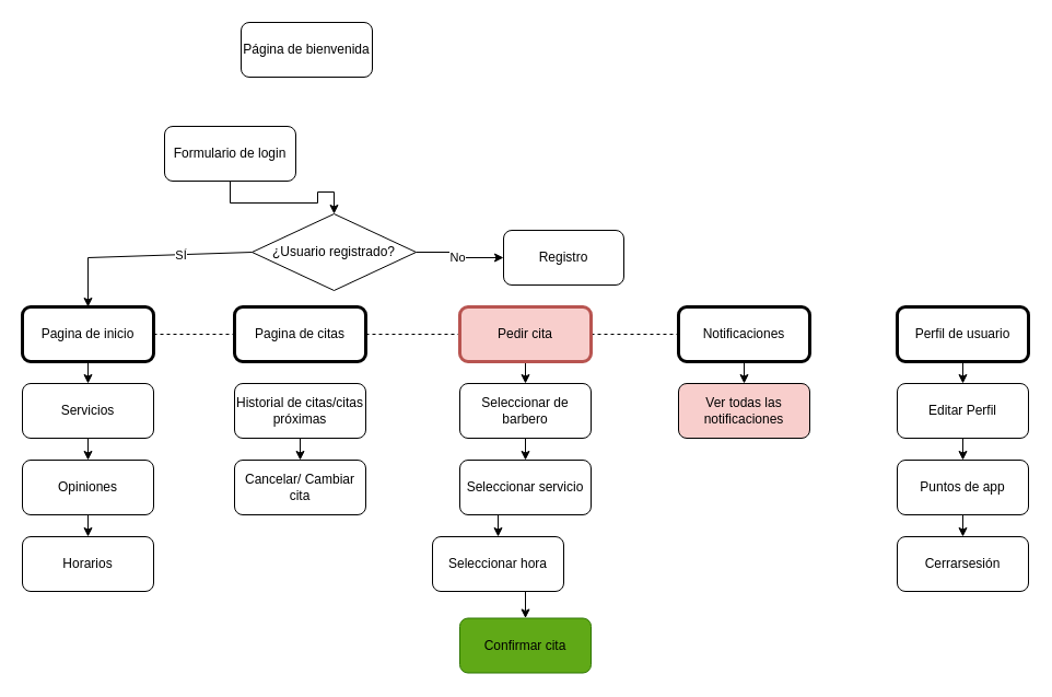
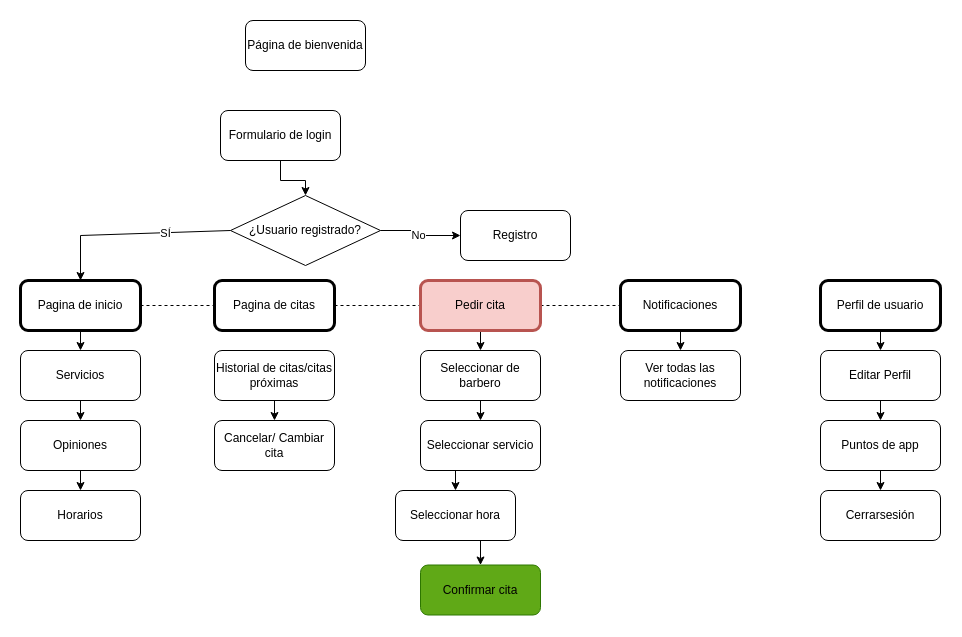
  <mxCell id="0" />
  <mxCell id="1" parent="0" />
- <mxCell id="2" value="Página de bienvenida" style="rounded=1;whiteSpace=wrap;html=1;" parent="1" vertex="1"><mxGeometry x="220" y="20" width="120" height="50" as="geometry" /></mxCell>
+ <mxCell id="2" value="Página de bienvenida" style="rounded=1;whiteSpace=wrap;html=1;" parent="1" vertex="1"><mxGeometry x="245" y="20" width="120" height="50" as="geometry" /></mxCell>
  <mxCell id="3" style="edgeStyle=orthogonalEdgeStyle;rounded=0;orthogonalLoop=1;jettySize=auto;html=1;exitX=0.5;exitY=1;exitDx=0;exitDy=0;entryX=0.5;entryY=0;entryDx=0;entryDy=0;" parent="1" source="4" target="7" edge="1"><mxGeometry relative="1" as="geometry" /></mxCell>
- <mxCell id="4" value="Formulario de login" style="rounded=1;whiteSpace=wrap;html=1;" parent="1" vertex="1"><mxGeometry x="150" y="115" width="120" height="50" as="geometry" /></mxCell>
+ <mxCell id="4" value="Formulario de login" style="rounded=1;whiteSpace=wrap;html=1;" parent="1" vertex="1"><mxGeometry x="220" y="110" width="120" height="50" as="geometry" /></mxCell>
  <mxCell id="5" style="edgeStyle=orthogonalEdgeStyle;rounded=0;orthogonalLoop=1;jettySize=auto;html=1;exitX=1;exitY=0.5;exitDx=0;exitDy=0;" parent="1" source="7" target="13" edge="1"><mxGeometry relative="1" as="geometry" /></mxCell>
  <mxCell id="6" value="No" style="edgeLabel;html=1;align=center;verticalAlign=middle;resizable=0;points=[];" parent="5" vertex="1" connectable="0"><mxGeometry x="0.044" relative="1" as="geometry"><mxPoint x="-3" as="offset" /></mxGeometry></mxCell>
  <mxCell id="7" value="¿Usuario registrado?" style="shape=rhombus;html=1;dashed=0;whiteSpace=wrap;perimeter=rhombusPerimeter;" parent="1" vertex="1"><mxGeometry x="230" y="195" width="150" height="70" as="geometry" /></mxCell>
  <mxCell id="8" value="" style="endArrow=classic;html=1;rounded=0;exitX=0;exitY=0.5;exitDx=0;exitDy=0;entryX=0.5;entryY=0;entryDx=0;entryDy=0;" parent="1" source="7" target="12" edge="1"><mxGeometry width="50" height="50" relative="1" as="geometry"><mxPoint x="240" y="250" as="sourcePoint" /><mxPoint x="160" y="235" as="targetPoint" /><Array as="points"><mxPoint x="80" y="235" /></Array></mxGeometry></mxCell>
  <mxCell id="9" value="SÍ" style="edgeLabel;html=1;align=center;verticalAlign=middle;resizable=0;points=[];" parent="8" vertex="1" connectable="0"><mxGeometry x="-0.099" y="2" relative="1" as="geometry"><mxPoint x="22" y="-2" as="offset" /></mxGeometry></mxCell>
  <mxCell id="10" style="edgeStyle=orthogonalEdgeStyle;rounded=0;orthogonalLoop=1;jettySize=auto;html=1;exitX=1;exitY=0.5;exitDx=0;exitDy=0;entryX=0;entryY=0.5;entryDx=0;entryDy=0;dashed=1;endArrow=none;endFill=0;" parent="1" source="12" target="20" edge="1"><mxGeometry relative="1" as="geometry" /></mxCell>
  <mxCell id="11" style="edgeStyle=orthogonalEdgeStyle;rounded=0;orthogonalLoop=1;jettySize=auto;html=1;exitX=0.5;exitY=1;exitDx=0;exitDy=0;entryX=0.5;entryY=0;entryDx=0;entryDy=0;" parent="1" source="12" target="15" edge="1"><mxGeometry relative="1" as="geometry" /></mxCell>
  <mxCell id="12" value="Pagina de inicio" style="rounded=1;whiteSpace=wrap;html=1;strokeWidth=3;" parent="1" vertex="1"><mxGeometry x="20" y="280" width="120" height="50" as="geometry" /></mxCell>
  <mxCell id="13" value="Registro" style="rounded=1;whiteSpace=wrap;html=1;" parent="1" vertex="1"><mxGeometry x="460" y="210" width="110" height="50" as="geometry" /></mxCell>
  <mxCell id="14" style="edgeStyle=orthogonalEdgeStyle;rounded=0;orthogonalLoop=1;jettySize=auto;html=1;exitX=0.5;exitY=1;exitDx=0;exitDy=0;entryX=0.5;entryY=0;entryDx=0;entryDy=0;" parent="1" source="15" target="17" edge="1"><mxGeometry relative="1" as="geometry" /></mxCell>
  <mxCell id="15" value="Servicios" style="rounded=1;whiteSpace=wrap;html=1;" parent="1" vertex="1"><mxGeometry x="20" y="350" width="120" height="50" as="geometry" /></mxCell>
  <mxCell id="16" style="edgeStyle=orthogonalEdgeStyle;rounded=0;orthogonalLoop=1;jettySize=auto;html=1;exitX=0.5;exitY=1;exitDx=0;exitDy=0;entryX=0.5;entryY=0;entryDx=0;entryDy=0;" parent="1" source="17" target="18" edge="1"><mxGeometry relative="1" as="geometry" /></mxCell>
  <mxCell id="17" value="Opiniones" style="rounded=1;whiteSpace=wrap;html=1;" parent="1" vertex="1"><mxGeometry x="20" y="420" width="120" height="50" as="geometry" /></mxCell>
  <mxCell id="18" value="Horarios" style="rounded=1;whiteSpace=wrap;html=1;" parent="1" vertex="1"><mxGeometry x="20" y="490" width="120" height="50" as="geometry" /></mxCell>
  <mxCell id="19" style="edgeStyle=orthogonalEdgeStyle;rounded=0;orthogonalLoop=1;jettySize=auto;html=1;exitX=1;exitY=0.5;exitDx=0;exitDy=0;entryX=0;entryY=0.5;entryDx=0;entryDy=0;endArrow=none;endFill=0;dashed=1;" parent="1" source="20" target="26" edge="1"><mxGeometry relative="1" as="geometry" /></mxCell>
  <mxCell id="20" value="Pagina de citas" style="rounded=1;whiteSpace=wrap;html=1;strokeWidth=3;" parent="1" vertex="1"><mxGeometry x="214" y="280" width="120" height="50" as="geometry" /></mxCell>
  <mxCell id="21" style="edgeStyle=orthogonalEdgeStyle;rounded=0;orthogonalLoop=1;jettySize=auto;html=1;exitX=0.5;exitY=1;exitDx=0;exitDy=0;entryX=0.5;entryY=0;entryDx=0;entryDy=0;" parent="1" source="22" target="23" edge="1"><mxGeometry relative="1" as="geometry" /></mxCell>
  <mxCell id="22" value="Historial de citas/citas próximas" style="rounded=1;whiteSpace=wrap;html=1;" parent="1" vertex="1"><mxGeometry x="214" y="350" width="120" height="50" as="geometry" /></mxCell>
  <mxCell id="23" value="Cancelar/ Cambiar cita" style="rounded=1;whiteSpace=wrap;html=1;" parent="1" vertex="1"><mxGeometry x="214" y="420" width="120" height="50" as="geometry" /></mxCell>
  <mxCell id="24" style="edgeStyle=orthogonalEdgeStyle;rounded=0;orthogonalLoop=1;jettySize=auto;html=1;exitX=1;exitY=0.5;exitDx=0;exitDy=0;entryX=0;entryY=0.5;entryDx=0;entryDy=0;startArrow=none;startFill=0;dashed=1;endArrow=none;endFill=0;" parent="1" source="26" target="35" edge="1"><mxGeometry relative="1" as="geometry" /></mxCell>
  <mxCell id="25" style="edgeStyle=orthogonalEdgeStyle;rounded=0;orthogonalLoop=1;jettySize=auto;html=1;exitX=0.5;exitY=1;exitDx=0;exitDy=0;entryX=0.5;entryY=0;entryDx=0;entryDy=0;" parent="1" source="26" target="28" edge="1"><mxGeometry relative="1" as="geometry" /></mxCell>
  <mxCell id="26" value="Pedir cita" style="rounded=1;whiteSpace=wrap;html=1;strokeWidth=3;fillColor=#f8cecc;strokeColor=#b85450;" parent="1" vertex="1"><mxGeometry x="420" y="280" width="120" height="50" as="geometry" /></mxCell>
  <mxCell id="27" style="edgeStyle=orthogonalEdgeStyle;rounded=0;orthogonalLoop=1;jettySize=auto;html=1;exitX=0.5;exitY=1;exitDx=0;exitDy=0;entryX=0.5;entryY=0;entryDx=0;entryDy=0;" parent="1" source="28" target="30" edge="1"><mxGeometry relative="1" as="geometry" /></mxCell>
  <mxCell id="28" value="Seleccionar de barbero" style="rounded=1;whiteSpace=wrap;html=1;" parent="1" vertex="1"><mxGeometry x="420" y="350" width="120" height="50" as="geometry" /></mxCell>
  <mxCell id="29" style="edgeStyle=orthogonalEdgeStyle;rounded=0;orthogonalLoop=1;jettySize=auto;html=1;exitX=0.5;exitY=1;exitDx=0;exitDy=0;entryX=0.5;entryY=0;entryDx=0;entryDy=0;" parent="1" source="30" target="32" edge="1"><mxGeometry relative="1" as="geometry" /></mxCell>
  <mxCell id="30" value="Seleccionar servicio" style="rounded=1;whiteSpace=wrap;html=1;" parent="1" vertex="1"><mxGeometry x="420" y="420" width="120" height="50" as="geometry" /></mxCell>
  <mxCell id="31" style="edgeStyle=orthogonalEdgeStyle;rounded=0;orthogonalLoop=1;jettySize=auto;html=1;exitX=0.5;exitY=1;exitDx=0;exitDy=0;entryX=0.5;entryY=0;entryDx=0;entryDy=0;" parent="1" source="32" target="33" edge="1"><mxGeometry relative="1" as="geometry"><mxPoint x="480.118" y="560" as="targetPoint" /></mxGeometry></mxCell>
  <mxCell id="32" value="Seleccionar hora" style="rounded=1;whiteSpace=wrap;html=1;" parent="1" vertex="1"><mxGeometry x="395" y="490" width="120" height="50" as="geometry" /></mxCell>
  <mxCell id="33" value="Confirmar cita" style="rounded=1;whiteSpace=wrap;html=1;fillColor=#60a917;strokeColor=#2D7600;fontColor=default;" parent="1" vertex="1"><mxGeometry x="420" y="564.5" width="120" height="50" as="geometry" /></mxCell>
  <mxCell id="34" style="edgeStyle=orthogonalEdgeStyle;rounded=0;orthogonalLoop=1;jettySize=auto;html=1;exitX=0.5;exitY=1;exitDx=0;exitDy=0;entryX=0.5;entryY=0;entryDx=0;entryDy=0;" parent="1" source="35" target="36" edge="1"><mxGeometry relative="1" as="geometry" /></mxCell>
  <mxCell id="35" value="Notificaciones" style="rounded=1;whiteSpace=wrap;html=1;strokeWidth=3;" parent="1" vertex="1"><mxGeometry x="620" y="280" width="120" height="50" as="geometry" /></mxCell>
- <mxCell id="36" value="Ver todas las notificaciones" style="rounded=1;whiteSpace=wrap;html=1;fillColor=#f8cecc;" parent="1" vertex="1"><mxGeometry x="620" y="350" width="120" height="50" as="geometry" /></mxCell>
+ <mxCell id="36" value="Ver todas las notificaciones" style="rounded=1;whiteSpace=wrap;html=1;" parent="1" vertex="1"><mxGeometry x="620" y="350" width="120" height="50" as="geometry" /></mxCell>
  <mxCell id="37" style="edgeStyle=orthogonalEdgeStyle;rounded=0;orthogonalLoop=1;jettySize=auto;html=1;exitX=0.5;exitY=1;exitDx=0;exitDy=0;entryX=0.5;entryY=0;entryDx=0;entryDy=0;" parent="1" source="38" target="40" edge="1"><mxGeometry relative="1" as="geometry" /></mxCell>
  <mxCell id="38" value="Perfil de usuario" style="rounded=1;whiteSpace=wrap;html=1;strokeWidth=3;" parent="1" vertex="1"><mxGeometry x="820" y="280" width="120" height="50" as="geometry" /></mxCell>
  <mxCell id="39" style="edgeStyle=orthogonalEdgeStyle;rounded=0;orthogonalLoop=1;jettySize=auto;html=1;exitX=0.5;exitY=1;exitDx=0;exitDy=0;entryX=0.5;entryY=0;entryDx=0;entryDy=0;" parent="1" source="40" target="42" edge="1"><mxGeometry relative="1" as="geometry" /></mxCell>
  <mxCell id="40" value="Editar Perfil" style="rounded=1;whiteSpace=wrap;html=1;" parent="1" vertex="1"><mxGeometry x="820" y="350" width="120" height="50" as="geometry" /></mxCell>
  <mxCell id="41" style="edgeStyle=orthogonalEdgeStyle;rounded=0;orthogonalLoop=1;jettySize=auto;html=1;exitX=0.5;exitY=1;exitDx=0;exitDy=0;entryX=0.5;entryY=0;entryDx=0;entryDy=0;" parent="1" source="42" target="43" edge="1"><mxGeometry relative="1" as="geometry" /></mxCell>
  <mxCell id="42" value="Puntos de app" style="rounded=1;whiteSpace=wrap;html=1;" parent="1" vertex="1"><mxGeometry x="820" y="420" width="120" height="50" as="geometry" /></mxCell>
  <mxCell id="43" value="Cerrarsesión" style="rounded=1;whiteSpace=wrap;html=1;" parent="1" vertex="1"><mxGeometry x="820" y="490" width="120" height="50" as="geometry" /></mxCell>
